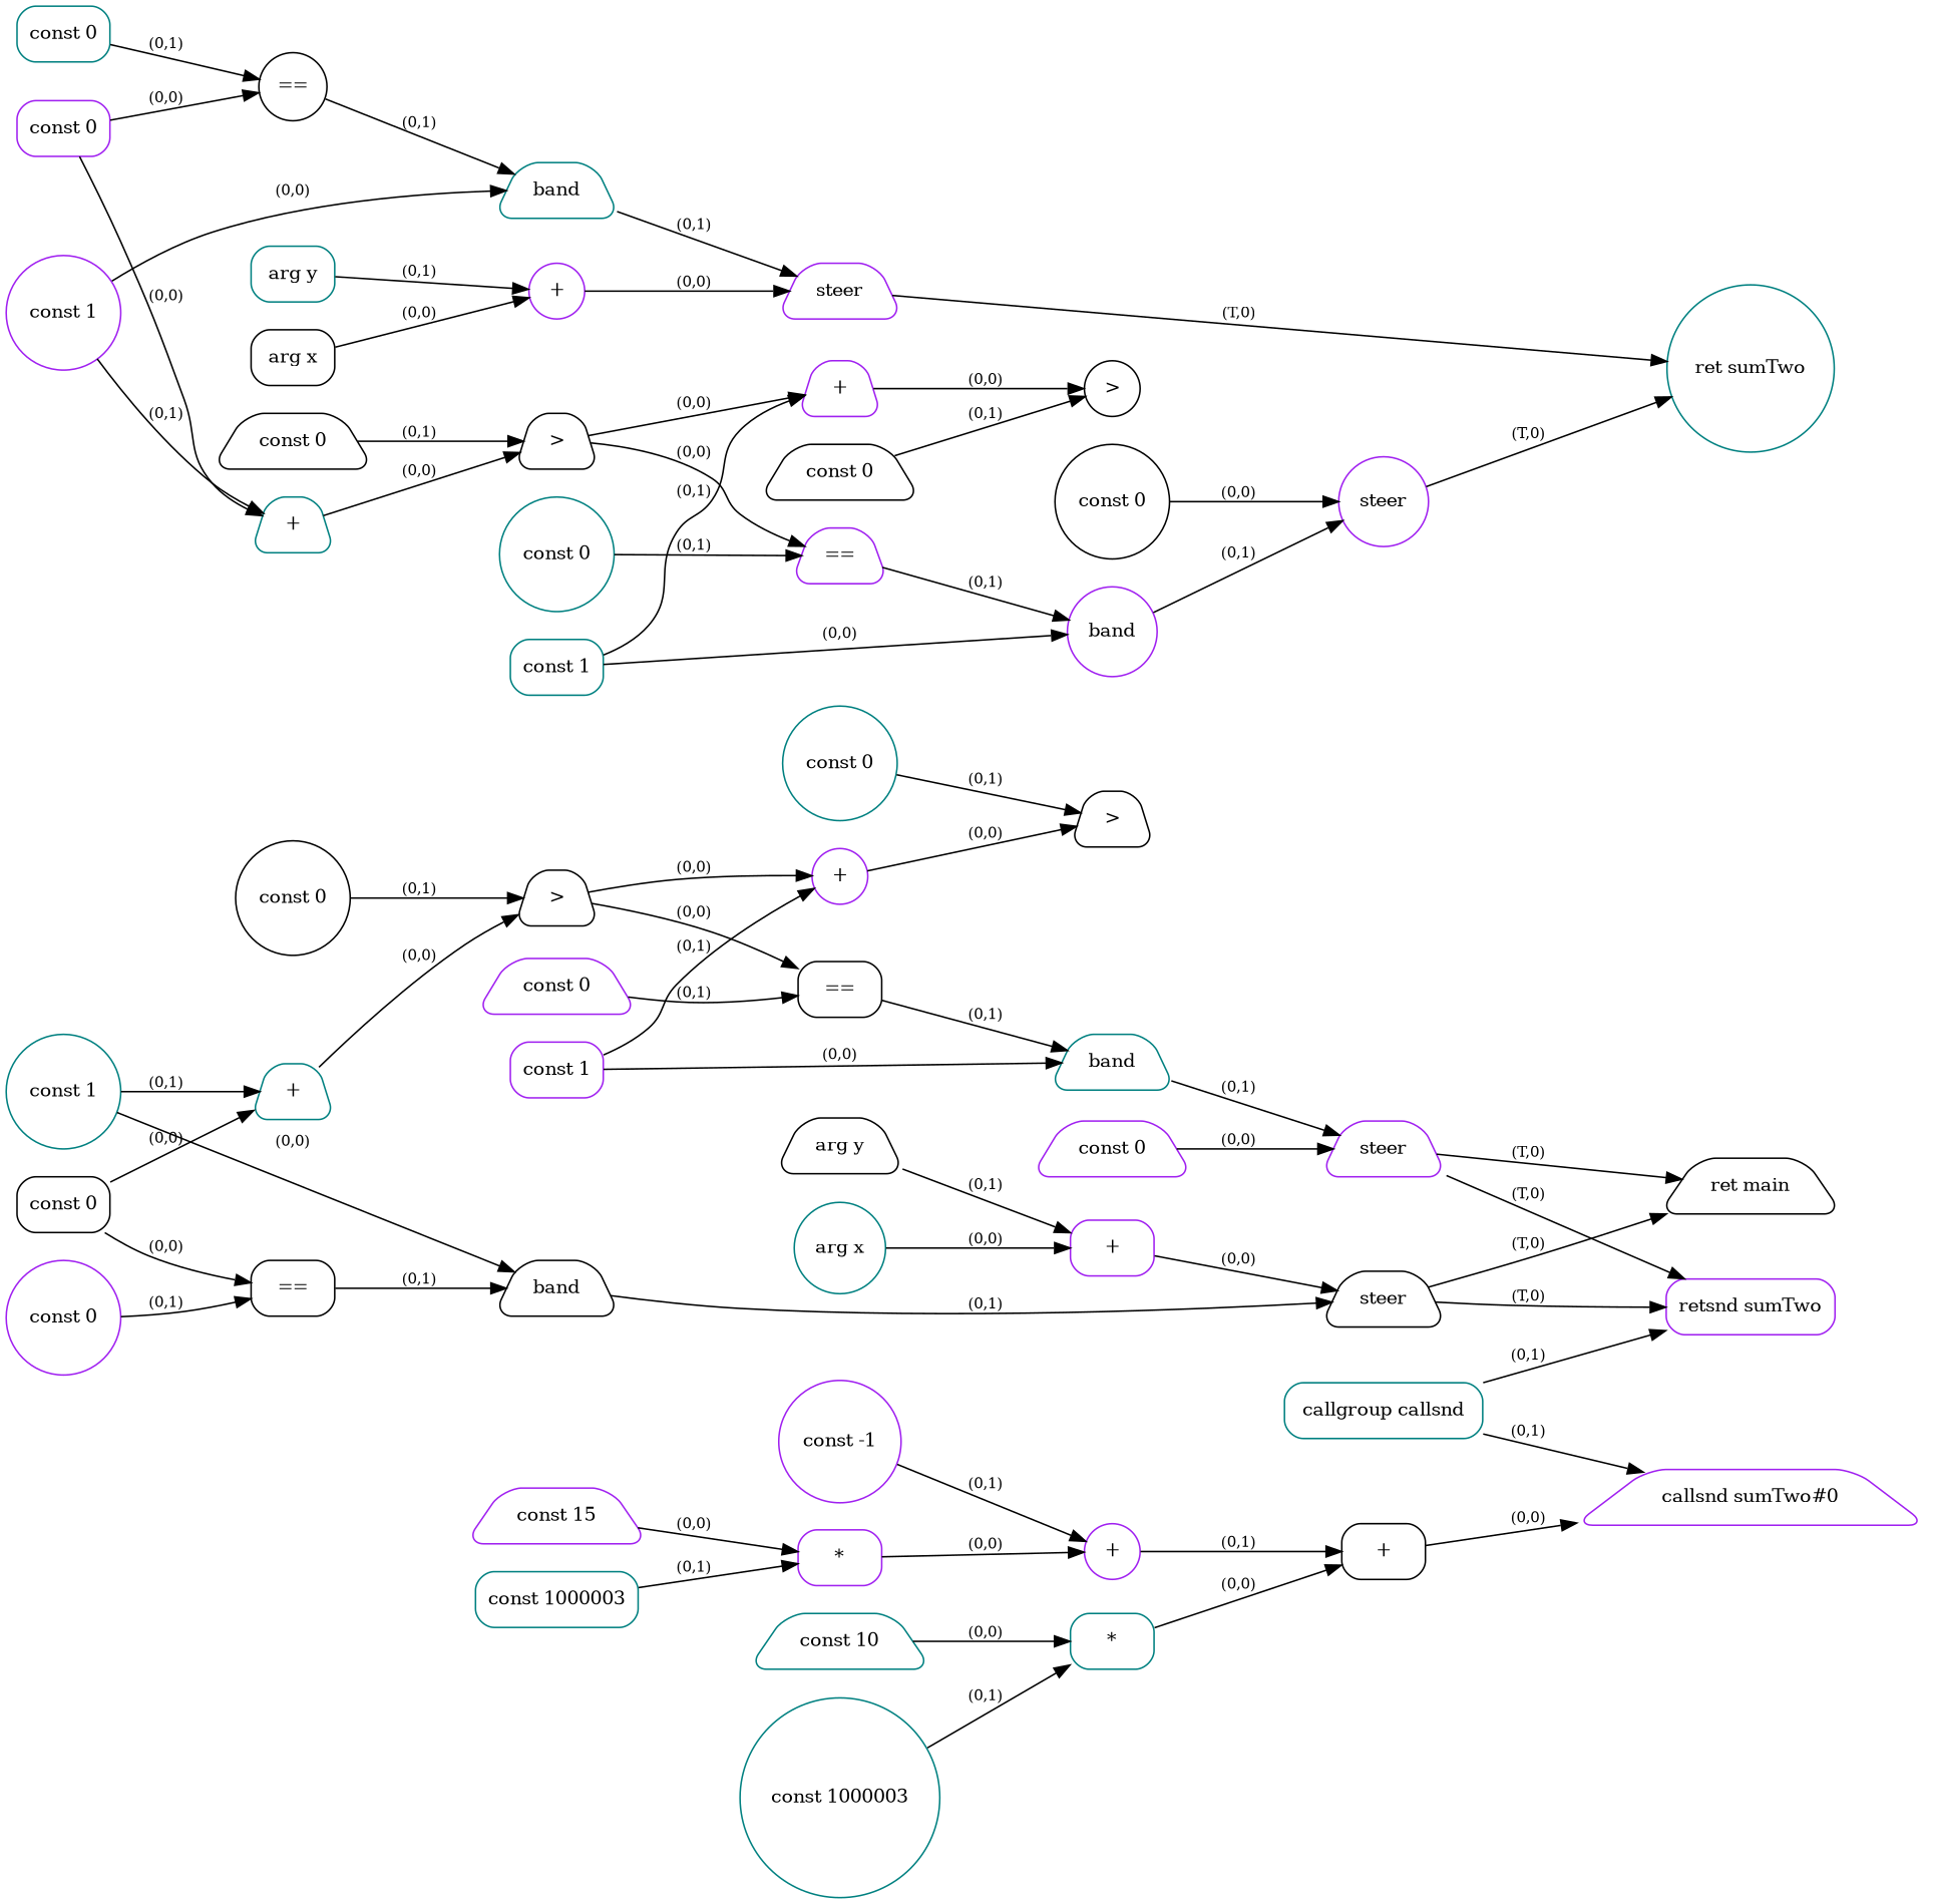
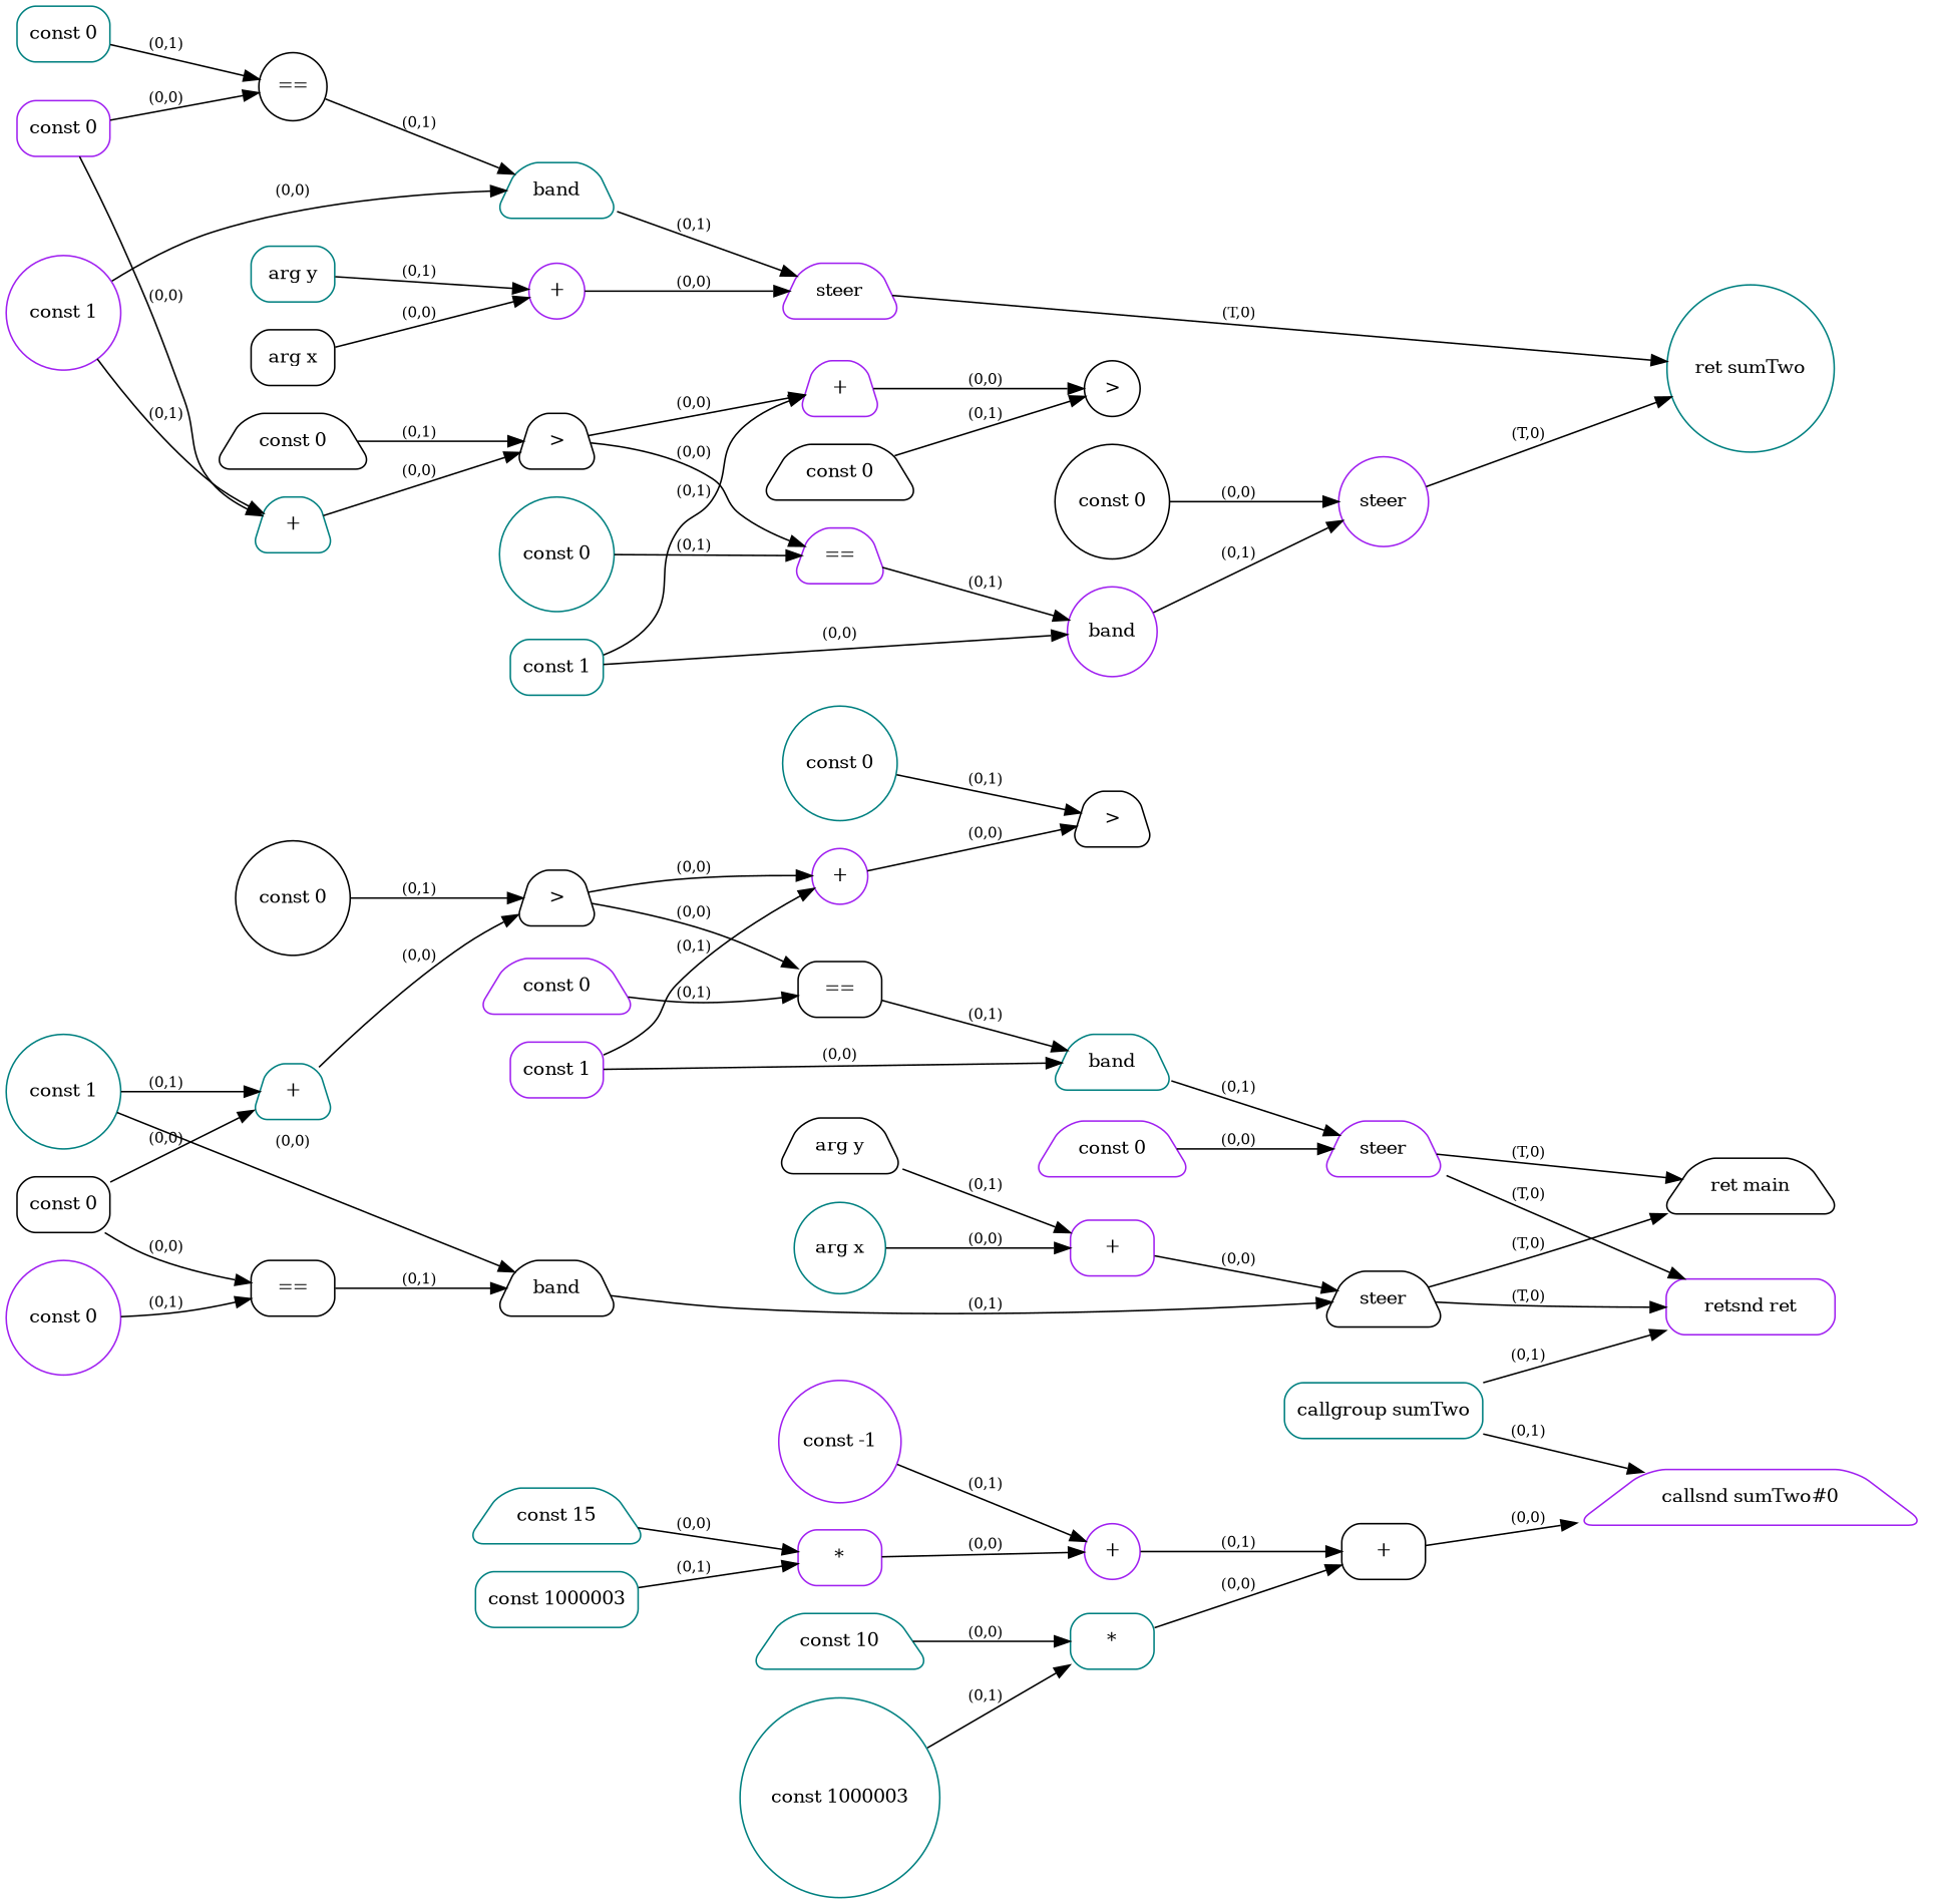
  digraph {
    rankdir=LR
    node [color=purple fontsize=12 shape=trapezium style=rounded]
    edge [fontsize=10]
    n1 [label="const -1" shape=circle]
    n2 [label="+" shape=circle]
    n3 [color=black label="+" shape=box]
    n4 [color=teal label="const 10"]
    n5 [color=teal label="*" shape=box]
-   n6 [label="const 15"]
+   n6 [color=teal label="const 15"]
    n7 [label="*" shape=box]
    n8 [color=teal label="const 1000003" shape=box]
    n9 [label="callsnd sumTwo#0"]
    n10 [color=teal label="const 1000003" shape=circle]
-   n11 [color=teal label="callgroup callsnd" shape=box]
-   n12 [label="retsnd sumTwo" shape=box]
+   n11 [color=teal label="callgroup sumTwo" shape=box]
+   n12 [label="retsnd ret" shape=box]
    n13 [color=black label="const 0" shape=box]
    n14 [color=black label="==" shape=box]
    n15 [color=teal label="+"]
    n16 [color=black label=band]
    n17 [color=black label=">"]
    n18 [color=teal label="const 1" shape=circle]
    n19 [color=black label=steer]
    n20 [label="const 0" shape=circle]
    n21 [color=black label="ret main"]
    n22 [color=teal label="arg x" shape=circle]
    n23 [label="+" shape=box]
    n24 [color=black label="arg y"]
    n25 [color=black label="==" shape=box]
    n26 [label="+" shape=circle]
    n27 [color=black label="const 0" shape=circle]
    n28 [color=teal label=band]
    n29 [color=black label=">"]
    n30 [label="const 1" shape=box]
    n31 [label=steer]
    n32 [label="const 0"]
    n33 [label="const 0"]
    n34 [color=teal label="const 0" shape=circle]
    n35 [label="const 0" shape=box]
    n36 [color=black label="==" shape=circle]
    n37 [color=teal label="+"]
    n38 [color=teal label=band]
    n39 [color=black label=">"]
    n40 [label="const 1" shape=circle]
    n41 [label=steer]
    n42 [color=teal label="const 0" shape=box]
    n43 [color=teal label="ret sumTwo" shape=circle]
    n44 [color=black label="arg x" shape=box]
    n45 [label="+" shape=circle]
    n46 [color=teal label="arg y" shape=box]
    n47 [label="=="]
    n48 [label="+"]
    n49 [color=black label="const 0"]
    n50 [label=band shape=circle]
    n51 [color=black label=">" shape=circle]
    n52 [color=teal label="const 1" shape=box]
    n53 [label=steer shape=circle]
    n54 [color=teal label="const 0" shape=circle]
    n55 [color=black label="const 0" shape=circle]
    n56 [color=black label="const 0"]
    n1 -> n2 [label="(0,1)"]
    n2 -> n3 [label="(0,1)"]
    n3 -> n9 [label="(0,0)"]
    n4 -> n5 [label="(0,0)"]
    n5 -> n3 [label="(0,0)"]
    n6 -> n7 [label="(0,0)"]
    n7 -> n2 [label="(0,0)"]
    n8 -> n7 [label="(0,1)"]
    n10 -> n5 [label="(0,1)"]
    n11 -> n9 [label="(0,1)"]
    n11 -> n12 [label="(0,1)"]
    n13 -> n14 [label="(0,0)"]
    n13 -> n15 [label="(0,0)"]
    n14 -> n16 [label="(0,1)"]
    n15 -> n17 [label="(0,0)"]
    n16 -> n19 [label="(0,1)"]
    n17 -> n25 [label="(0,0)"]
    n17 -> n26 [label="(0,0)"]
    n18 -> n15 [label="(0,1)"]
    n18 -> n16 [label="(0,0)"]
    n19 -> n12 [label="(T,0)"]
    n19 -> n21 [label="(T,0)"]
    n20 -> n14 [label="(0,1)"]
    n22 -> n23 [label="(0,0)"]
    n23 -> n19 [label="(0,0)"]
    n24 -> n23 [label="(0,1)"]
    n25 -> n28 [label="(0,1)"]
    n26 -> n29 [label="(0,0)"]
    n27 -> n17 [label="(0,1)"]
    n28 -> n31 [label="(0,1)"]
    n30 -> n26 [label="(0,1)"]
    n30 -> n28 [label="(0,0)"]
    n31 -> n12 [label="(T,0)"]
    n31 -> n21 [label="(T,0)"]
    n32 -> n25 [label="(0,1)"]
    n33 -> n31 [label="(0,0)"]
    n34 -> n29 [label="(0,1)"]
    n35 -> n36 [label="(0,0)"]
    n35 -> n37 [label="(0,0)"]
    n36 -> n38 [label="(0,1)"]
    n37 -> n39 [label="(0,0)"]
    n38 -> n41 [label="(0,1)"]
    n39 -> n47 [label="(0,0)"]
    n39 -> n48 [label="(0,0)"]
    n40 -> n37 [label="(0,1)"]
    n40 -> n38 [label="(0,0)"]
    n41 -> n43 [label="(T,0)"]
    n42 -> n36 [label="(0,1)"]
    n44 -> n45 [label="(0,0)"]
    n45 -> n41 [label="(0,0)"]
    n46 -> n45 [label="(0,1)"]
    n47 -> n50 [label="(0,1)"]
    n48 -> n51 [label="(0,0)"]
    n49 -> n39 [label="(0,1)"]
    n50 -> n53 [label="(0,1)"]
    n52 -> n48 [label="(0,1)"]
    n52 -> n50 [label="(0,0)"]
    n53 -> n43 [label="(T,0)"]
    n54 -> n47 [label="(0,1)"]
    n55 -> n53 [label="(0,0)"]
    n56 -> n51 [label="(0,1)"]
  }
